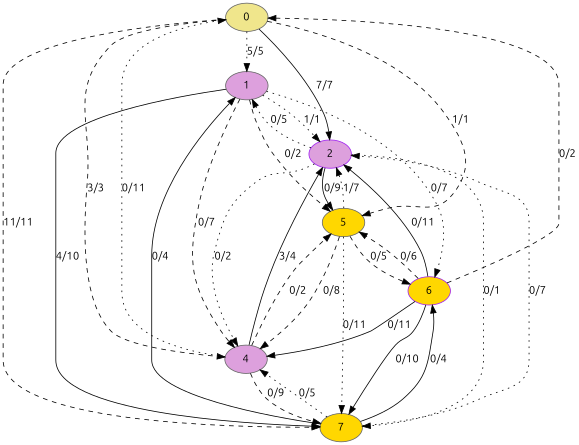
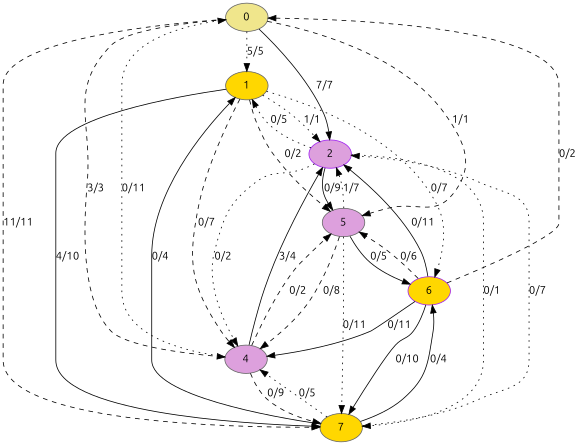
  digraph {
    fontname=Ubuntu
    node [color=gray40 fillcolor=plum fontname=Ubuntu style=filled]
    edge [fontname=Ubuntu style=dotted]
    0 [fillcolor=khaki]
-   1
+   1 [fillcolor=gold]
    2 [color=purple]
    n4 [fillcolor=gold label=7]
    4
-   5 [fillcolor=gold]
+   5
    6 [color=purple fillcolor=gold]
    0 -> 1 [label="5/5"]
    0 -> 2 [label="7/7" style=solid]
    0 -> n4 [label="11/11" style=dashed]
    0 -> 4 [label="3/3" style=dashed]
    0 -> 5 [label="1/1" style=dashed]
    1 -> 2 [label="1/1"]
    1 -> n4 [label="4/10" style=solid]
    1 -> 4 [label="0/7" style=dashed]
    1 -> 5 [label="0/2" style=dashed]
    1 -> 6 [label="0/7"]
    2 -> 1 [label="0/5"]
    2 -> n4 [label="0/1"]
    2 -> 4 [label="0/2"]
    2 -> 5 [label="0/9" style=solid]
    n4 -> 1 [label="0/4" style=solid]
    n4 -> 2 [label="0/7"]
    n4 -> 4 [label="0/5"]
    n4 -> 6 [label="0/4" style=solid]
    4 -> 0 [label="0/11"]
    4 -> 2 [label="3/4" style=solid]
    4 -> n4 [label="0/9" style=dashed]
    4 -> 5 [label="0/2" style=dashed]
    5 -> 2 [label="1/7"]
    5 -> n4 [label="0/11"]
    5 -> 4 [label="0/8" style=dashed]
-   5 -> 6 [label="0/5" style=dashed]
+   5 -> 6 [label="0/5" style=solid]
    6 -> 0 [label="0/2" style=dashed]
    6 -> 2 [label="0/11" style=solid]
    6 -> n4 [label="0/10" style=solid]
    6 -> 4 [label="0/11" style=solid]
    6 -> 5 [label="0/6" style=dashed]
  }
